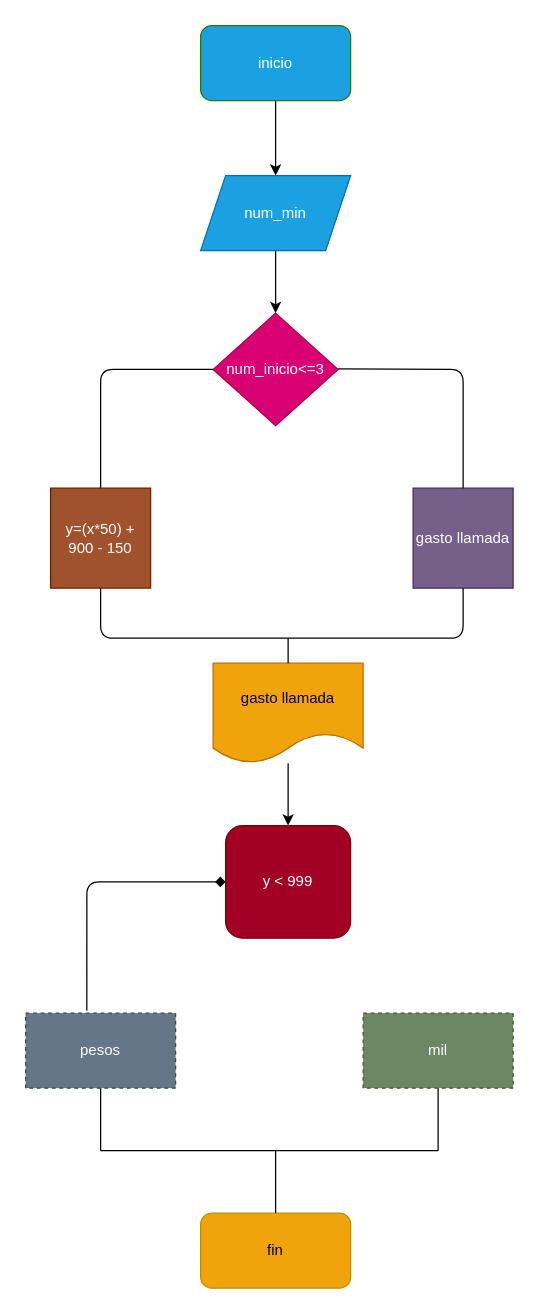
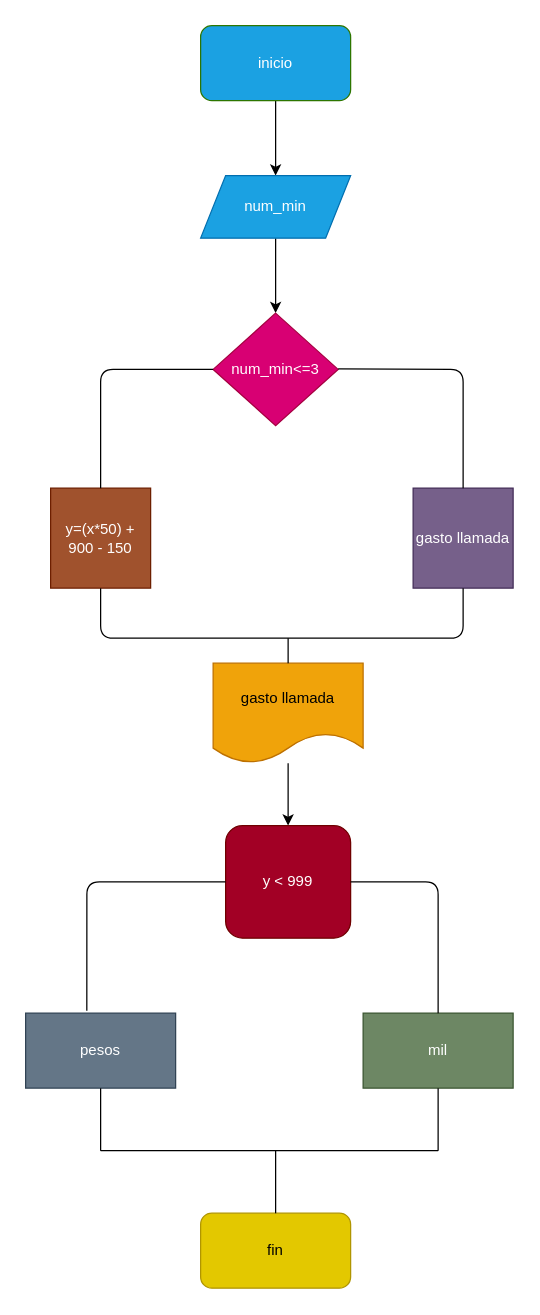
  <mxCell id="0" />
  <mxCell id="1" parent="0" />
  <mxCell id="2" value="" style="edgeStyle=none;html=1;" edge="1" parent="1" source="3" target="5"><mxGeometry relative="1" as="geometry" /></mxCell>
  <mxCell id="3" value="inicio" style="rounded=1;whiteSpace=wrap;html=1;fillColor=#1ba1e2;fontColor=#ffffff;strokeColor=#2D7600;" vertex="1" parent="1"><mxGeometry x="160" y="20" width="120" height="60" as="geometry" /></mxCell>
  <mxCell id="4" value="" style="edgeStyle=none;html=1;" edge="1" parent="1" source="5" target="6"><mxGeometry relative="1" as="geometry" /></mxCell>
- <mxCell id="5" value="num_min" style="shape=parallelogram;perimeter=parallelogramPerimeter;whiteSpace=wrap;html=1;fixedSize=1;fillColor=#1ba1e2;fontColor=#ffffff;strokeColor=#006EAF;" vertex="1" parent="1"><mxGeometry x="160" y="140" width="120" height="60" as="geometry" /></mxCell>
- <mxCell id="6" value="num_inicio&amp;lt;=3" style="rhombus;whiteSpace=wrap;html=1;fillColor=#d80073;fontColor=#ffffff;strokeColor=#A50040;" vertex="1" parent="1"><mxGeometry x="170" y="250" width="100" height="90" as="geometry" /></mxCell>
+ <mxCell id="5" value="num_min" style="shape=parallelogram;perimeter=parallelogramPerimeter;whiteSpace=wrap;html=1;fixedSize=1;fillColor=#1ba1e2;fontColor=#ffffff;strokeColor=#006EAF;" vertex="1" parent="1"><mxGeometry x="160" y="140" width="120" height="50" as="geometry" /></mxCell>
+ <mxCell id="6" value="num_min&amp;lt;=3" style="rhombus;whiteSpace=wrap;html=1;fillColor=#d80073;fontColor=#ffffff;strokeColor=#A50040;" vertex="1" parent="1"><mxGeometry x="170" y="250" width="100" height="90" as="geometry" /></mxCell>
  <mxCell id="7" value="y=(x*50) + 900 - 150" style="whiteSpace=wrap;html=1;aspect=fixed;fillColor=#a0522d;fontColor=#ffffff;strokeColor=#6D1F00;" vertex="1" parent="1"><mxGeometry x="40" y="390" width="80" height="80" as="geometry" /></mxCell>
  <mxCell id="8" value="gasto llamada" style="whiteSpace=wrap;html=1;aspect=fixed;fillColor=#76608a;strokeColor=#432D57;fontColor=#ffffff;" vertex="1" parent="1"><mxGeometry x="330" y="390" width="80" height="80" as="geometry" /></mxCell>
  <mxCell id="9" value="" style="edgeStyle=none;html=1;" edge="1" parent="1" source="10" target="11"><mxGeometry relative="1" as="geometry" /></mxCell>
  <mxCell id="10" value="gasto llamada" style="shape=document;whiteSpace=wrap;html=1;boundedLbl=1;fillColor=#f0a30a;fontColor=#000000;strokeColor=#BD7000;" vertex="1" parent="1"><mxGeometry x="170" y="530" width="120" height="80" as="geometry" /></mxCell>
  <mxCell id="11" value="y &amp;lt; 999" style="whiteSpace=wrap;html=1;fillColor=#a20025;fontColor=#ffffff;strokeColor=#6F0000;rounded=1;" vertex="1" parent="1"><mxGeometry x="180" y="660" width="100" height="90" as="geometry" /></mxCell>
- <mxCell id="12" value="pesos" style="rounded=0;whiteSpace=wrap;html=1;fillColor=#647687;fontColor=#ffffff;strokeColor=#314354;dashed=1;" vertex="1" parent="1"><mxGeometry x="20" y="810" width="120" height="60" as="geometry" /></mxCell>
- <mxCell id="13" value="mil" style="rounded=0;whiteSpace=wrap;html=1;fillColor=#6d8764;fontColor=#ffffff;strokeColor=#3A5431;dashed=1;" vertex="1" parent="1"><mxGeometry x="290" y="810" width="120" height="60" as="geometry" /></mxCell>
- <mxCell id="14" value="fin" style="rounded=1;whiteSpace=wrap;html=1;fillColor=#f0a30a;fontColor=#000000;strokeColor=#B09500;" vertex="1" parent="1"><mxGeometry x="160" y="970" width="120" height="60" as="geometry" /></mxCell>
+ <mxCell id="12" value="pesos" style="rounded=0;whiteSpace=wrap;html=1;fillColor=#647687;fontColor=#ffffff;strokeColor=#314354;" vertex="1" parent="1"><mxGeometry x="20" y="810" width="120" height="60" as="geometry" /></mxCell>
+ <mxCell id="13" value="mil" style="rounded=0;whiteSpace=wrap;html=1;fillColor=#6d8764;fontColor=#ffffff;strokeColor=#3A5431;" vertex="1" parent="1"><mxGeometry x="290" y="810" width="120" height="60" as="geometry" /></mxCell>
+ <mxCell id="14" value="fin" style="rounded=1;whiteSpace=wrap;html=1;fillColor=#e3c800;fontColor=#000000;strokeColor=#B09500;" vertex="1" parent="1"><mxGeometry x="160" y="970" width="120" height="60" as="geometry" /></mxCell>
  <mxCell id="15" value="" style="endArrow=none;html=1;entryX=0.5;entryY=1;entryDx=0;entryDy=0;" edge="1" parent="1" target="13"><mxGeometry width="50" height="50" relative="1" as="geometry"><mxPoint x="350" y="920" as="sourcePoint" /><mxPoint x="250" y="810" as="targetPoint" /></mxGeometry></mxCell>
  <mxCell id="16" value="" style="endArrow=none;html=1;entryX=0.5;entryY=1;entryDx=0;entryDy=0;" edge="1" parent="1" target="12"><mxGeometry width="50" height="50" relative="1" as="geometry"><mxPoint x="80" y="920" as="sourcePoint" /><mxPoint x="250" y="810" as="targetPoint" /></mxGeometry></mxCell>
  <mxCell id="17" value="" style="endArrow=none;html=1;" edge="1" parent="1"><mxGeometry width="50" height="50" relative="1" as="geometry"><mxPoint x="80" y="920" as="sourcePoint" /><mxPoint x="350" y="920" as="targetPoint" /></mxGeometry></mxCell>
  <mxCell id="18" value="" style="endArrow=none;html=1;exitX=0.5;exitY=0;exitDx=0;exitDy=0;" edge="1" parent="1" source="14"><mxGeometry width="50" height="50" relative="1" as="geometry"><mxPoint x="200" y="860" as="sourcePoint" /><mxPoint x="220" y="920" as="targetPoint" /></mxGeometry></mxCell>
- <mxCell id="19" value="" style="endArrow=diamond;html=1;entryX=0;entryY=0.5;entryDx=0;entryDy=0;exitX=0.408;exitY=-0.033;exitDx=0;exitDy=0;exitPerimeter=0;" edge="1" parent="1" source="12" target="11"><mxGeometry width="50" height="50" relative="1" as="geometry"><mxPoint x="80" y="705" as="sourcePoint" /><mxPoint x="250" y="810" as="targetPoint" /><Array as="points"><mxPoint x="69" y="705" /></Array></mxGeometry></mxCell>
+ <mxCell id="19" value="" style="endArrow=none;html=1;entryX=0;entryY=0.5;entryDx=0;entryDy=0;exitX=0.408;exitY=-0.033;exitDx=0;exitDy=0;exitPerimeter=0;" edge="1" parent="1" source="12" target="11"><mxGeometry width="50" height="50" relative="1" as="geometry"><mxPoint x="80" y="705" as="sourcePoint" /><mxPoint x="250" y="810" as="targetPoint" /><Array as="points"><mxPoint x="69" y="705" /></Array></mxGeometry></mxCell>
+ <mxCell id="20" value="" style="endArrow=none;html=1;entryX=1;entryY=0.5;entryDx=0;entryDy=0;exitX=0.5;exitY=0;exitDx=0;exitDy=0;" edge="1" parent="1" source="13" target="11"><mxGeometry width="50" height="50" relative="1" as="geometry"><mxPoint x="350" y="705" as="sourcePoint" /><mxPoint x="250" y="810" as="targetPoint" /><Array as="points"><mxPoint x="350" y="705" /></Array></mxGeometry></mxCell>
  <mxCell id="21" value="" style="endArrow=none;html=1;exitX=0.5;exitY=0;exitDx=0;exitDy=0;" edge="1" parent="1" source="8"><mxGeometry width="50" height="50" relative="1" as="geometry"><mxPoint x="380" y="300" as="sourcePoint" /><mxPoint x="270" y="294.5" as="targetPoint" /><Array as="points"><mxPoint x="370" y="295" /></Array></mxGeometry></mxCell>
  <mxCell id="22" value="" style="endArrow=none;html=1;entryX=0;entryY=0.5;entryDx=0;entryDy=0;exitX=0.5;exitY=0;exitDx=0;exitDy=0;" edge="1" parent="1" source="7" target="6"><mxGeometry width="50" height="50" relative="1" as="geometry"><mxPoint x="80" y="295" as="sourcePoint" /><mxPoint x="250" y="380" as="targetPoint" /><Array as="points"><mxPoint x="80" y="295" /></Array></mxGeometry></mxCell>
  <mxCell id="23" value="" style="endArrow=none;html=1;entryX=0.5;entryY=1;entryDx=0;entryDy=0;exitX=0.5;exitY=1;exitDx=0;exitDy=0;" edge="1" parent="1" source="7" target="8"><mxGeometry width="50" height="50" relative="1" as="geometry"><mxPoint x="200" y="580" as="sourcePoint" /><mxPoint x="250" y="530" as="targetPoint" /><Array as="points"><mxPoint x="80" y="510" /><mxPoint x="370" y="510" /></Array></mxGeometry></mxCell>
  <mxCell id="24" value="" style="endArrow=none;html=1;exitX=0.5;exitY=0;exitDx=0;exitDy=0;" edge="1" parent="1" source="10"><mxGeometry width="50" height="50" relative="1" as="geometry"><mxPoint x="200" y="580" as="sourcePoint" /><mxPoint x="230" y="510" as="targetPoint" /></mxGeometry></mxCell>
